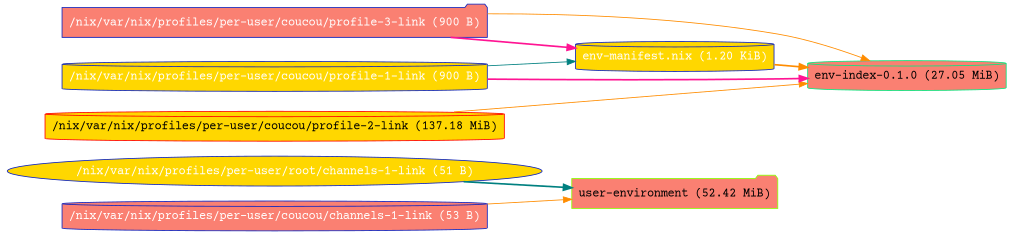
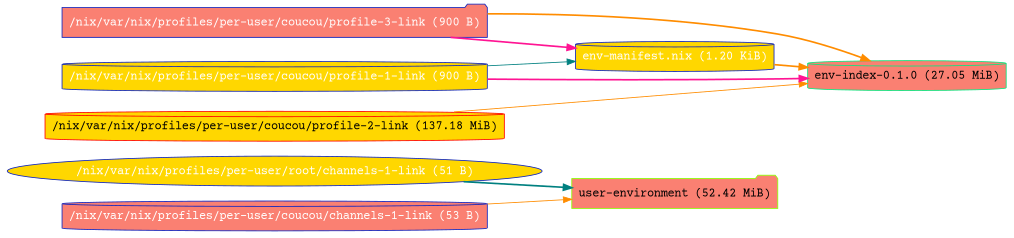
  digraph {
    fontname="Courier Prime"
    rankdir=LR
    node [color="#0D24C0" fillcolor=gold fontcolor="#ffffff" fontname="Courier Prime" shape=cylinder style=filled]
    edge [color=darkorange fontname="Courier Prime" style=bold]
    n1 [label="/nix/var/nix/profiles/per-user/root/channels-1-link (51 B)" shape=ellipse]
    n2 [fillcolor=salmon label="/nix/var/nix/profiles/per-user/coucou/profile-3-link (900 B)" shape=folder]
    n3 [color="#FF0000" fontcolor="#000000" label="/nix/var/nix/profiles/per-user/coucou/profile-2-link (137.18 MiB)"]
    n4 [label="/nix/var/nix/profiles/per-user/coucou/profile-1-link (900 B)"]
    n5 [fillcolor=salmon label="/nix/var/nix/profiles/per-user/coucou/channels-1-link (53 B)"]
    n6 [color="#8BFF06" fillcolor=salmon fontcolor="#000000" label="user-environment (52.42 MiB)" shape=folder]
    n7 [color="#0AE57E" fillcolor=salmon fontcolor="#000000" label="env-index-0.1.0 (27.05 MiB)"]
    n8 [label="env-manifest.nix (1.20 KiB)"]
    subgraph sub_1 {
      rank=same
      n1
      n2
      n3
      n4
      n5
    }
    n1 -> n6 [color=teal]
-   n2 -> n7 [style=solid]
+   n2 -> n7
    n2 -> n8 [color=deeppink]
    n3 -> n7 [style=solid]
    n4 -> n7 [color=deeppink]
    n4 -> n8 [color=teal style=solid]
    n5 -> n6 [style=solid]
    n8 -> n7
  }
